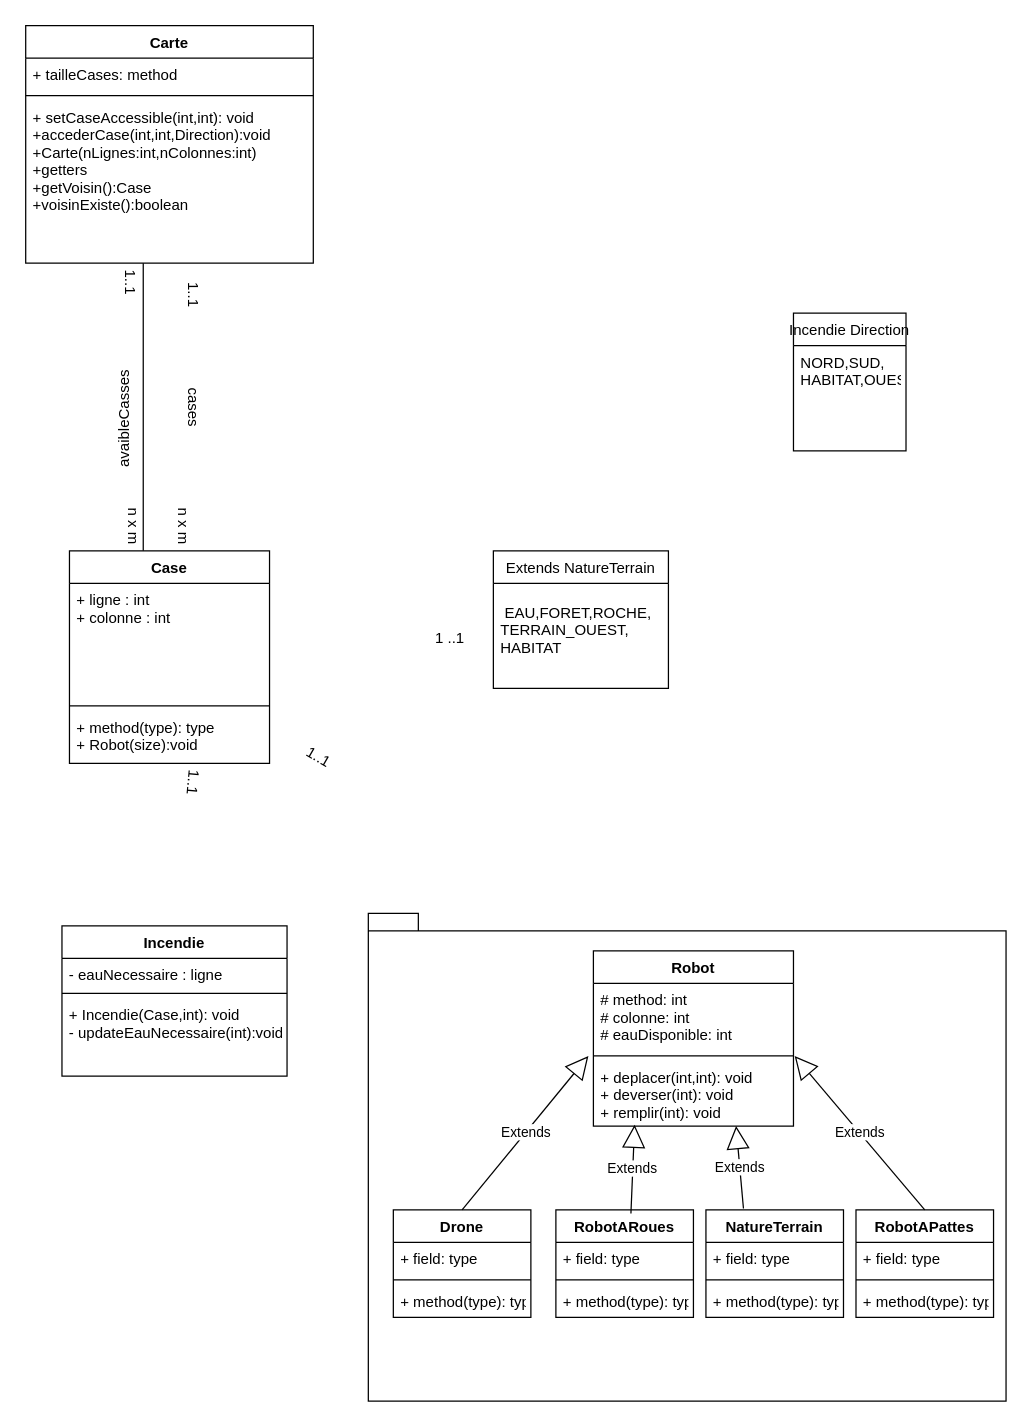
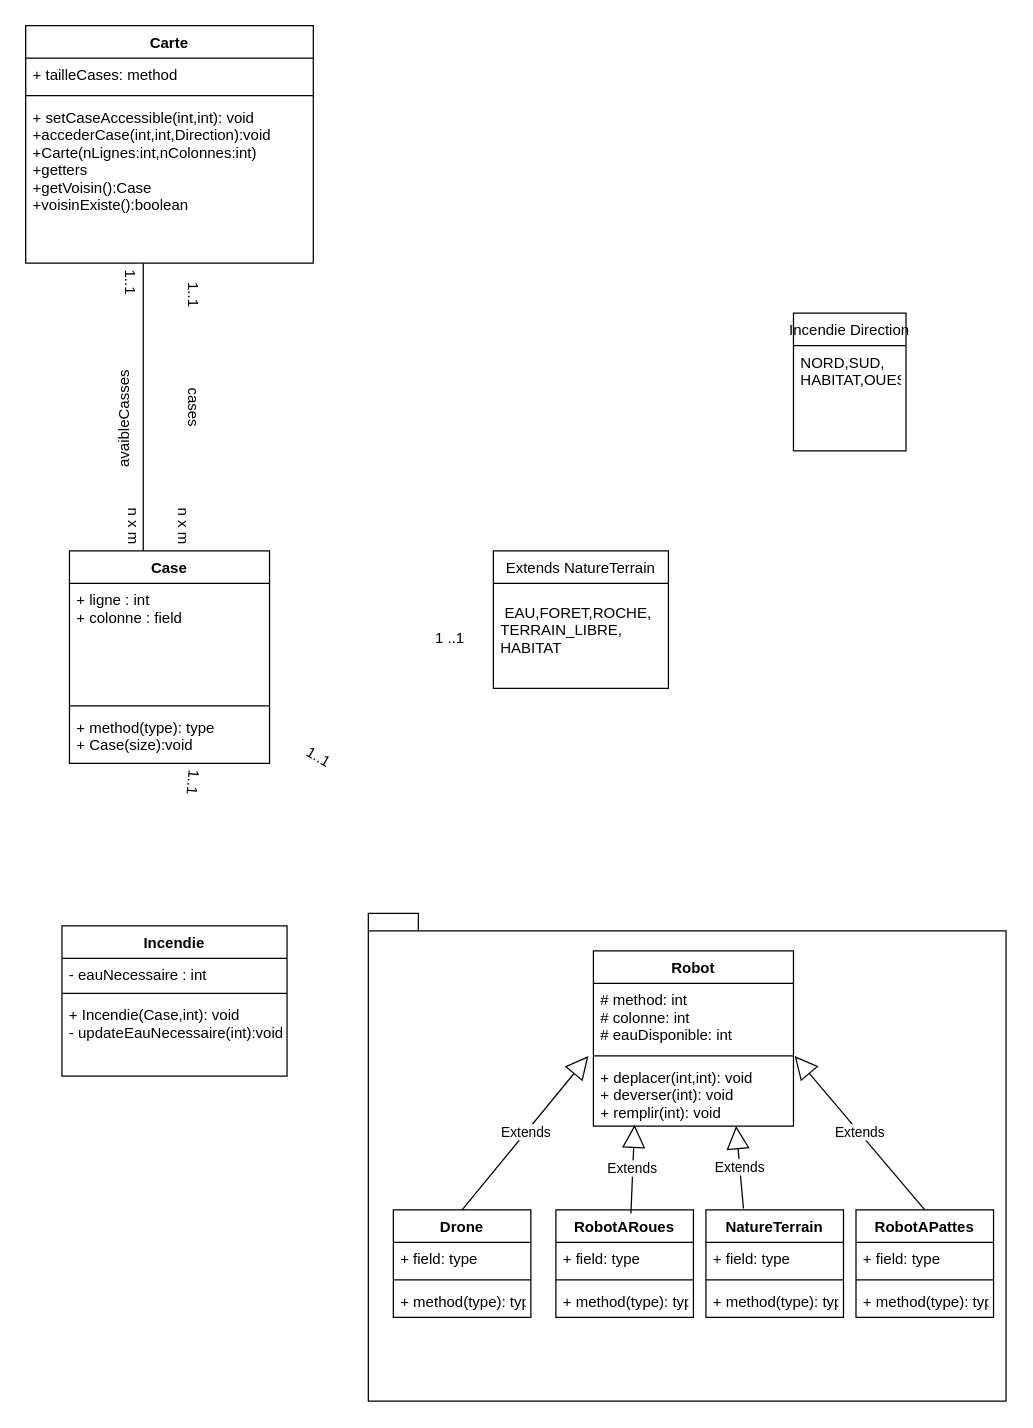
  <mxCell id="0" />
  <mxCell id="1" parent="0" />
  <mxCell id="2" value="Carte" style="swimlane;fontStyle=1;align=center;verticalAlign=top;childLayout=stackLayout;horizontal=1;startSize=26;horizontalStack=0;resizeParent=1;resizeParentMax=0;resizeLast=0;collapsible=1;marginBottom=0;" vertex="1" parent="1"><mxGeometry x="20" y="20" width="230" height="190" as="geometry" /></mxCell>
  <mxCell id="3" value="+ tailleCases: method" style="text;strokeColor=none;fillColor=none;align=left;verticalAlign=top;spacingLeft=4;spacingRight=4;overflow=hidden;rotatable=0;points=[[0,0.5],[1,0.5]];portConstraint=eastwest;" vertex="1" parent="2"><mxGeometry y="26" width="230" height="26" as="geometry" /></mxCell>
  <mxCell id="4" value="" style="line;strokeWidth=1;fillColor=none;align=left;verticalAlign=middle;spacingTop=-1;spacingLeft=3;spacingRight=3;rotatable=0;labelPosition=right;points=[];portConstraint=eastwest;strokeColor=inherit;" vertex="1" parent="2"><mxGeometry y="52" width="230" height="8" as="geometry" /></mxCell>
  <mxCell id="5" value="+ setCaseAccessible(int,int): void&#10;+accederCase(int,int,Direction):void&#10;+Carte(nLignes:int,nColonnes:int)&#10;+getters&#10;+getVoisin():Case&#10;+voisinExiste():boolean&#10;" style="text;strokeColor=none;fillColor=none;align=left;verticalAlign=top;spacingLeft=4;spacingRight=4;overflow=hidden;rotatable=0;points=[[0,0.5],[1,0.5]];portConstraint=eastwest;" vertex="1" parent="2"><mxGeometry y="60" width="230" height="130" as="geometry" /></mxCell>
  <mxCell id="6" value="Case" style="swimlane;fontStyle=1;align=center;verticalAlign=top;childLayout=stackLayout;horizontal=1;startSize=26;horizontalStack=0;resizeParent=1;resizeParentMax=0;resizeLast=0;collapsible=1;marginBottom=0;" vertex="1" parent="1"><mxGeometry x="55" y="440" width="160" height="170" as="geometry" /></mxCell>
- <mxCell id="7" value="+ ligne : int&#10;+ colonne : int&#10;" style="text;strokeColor=none;fillColor=none;align=left;verticalAlign=top;spacingLeft=4;spacingRight=4;overflow=hidden;rotatable=0;points=[[0,0.5],[1,0.5]];portConstraint=eastwest;" vertex="1" parent="6"><mxGeometry y="26" width="160" height="94" as="geometry" /></mxCell>
+ <mxCell id="7" value="+ ligne : int&#10;+ colonne : field&#10;" style="text;strokeColor=none;fillColor=none;align=left;verticalAlign=top;spacingLeft=4;spacingRight=4;overflow=hidden;rotatable=0;points=[[0,0.5],[1,0.5]];portConstraint=eastwest;" vertex="1" parent="6"><mxGeometry y="26" width="160" height="94" as="geometry" /></mxCell>
  <mxCell id="8" value="" style="line;strokeWidth=1;fillColor=none;align=left;verticalAlign=middle;spacingTop=-1;spacingLeft=3;spacingRight=3;rotatable=0;labelPosition=right;points=[];portConstraint=eastwest;strokeColor=inherit;" vertex="1" parent="6"><mxGeometry y="120" width="160" height="8" as="geometry" /></mxCell>
- <mxCell id="9" value="+ method(type): type&#10;+ Robot(size):void&#10;" style="text;strokeColor=none;fillColor=none;align=left;verticalAlign=top;spacingLeft=4;spacingRight=4;overflow=hidden;rotatable=0;points=[[0,0.5],[1,0.5]];portConstraint=eastwest;" vertex="1" parent="6"><mxGeometry y="128" width="160" height="42" as="geometry" /></mxCell>
+ <mxCell id="9" value="+ method(type): type&#10;+ Case(size):void&#10;" style="text;strokeColor=none;fillColor=none;align=left;verticalAlign=top;spacingLeft=4;spacingRight=4;overflow=hidden;rotatable=0;points=[[0,0.5],[1,0.5]];portConstraint=eastwest;" vertex="1" parent="6"><mxGeometry y="128" width="160" height="42" as="geometry" /></mxCell>
  <mxCell id="10" value="Extends NatureTerrain" style="swimlane;fontStyle=0;childLayout=stackLayout;horizontal=1;startSize=26;fillColor=none;horizontalStack=0;resizeParent=1;resizeParentMax=0;resizeLast=0;collapsible=1;marginBottom=0;" vertex="1" parent="1"><mxGeometry x="394" y="440" width="140" height="110" as="geometry" /></mxCell>
- <mxCell id="11" value=" EAU,FORET,ROCHE, &#10;TERRAIN_OUEST,&#10;HABITAT&#10;" style="text;strokeColor=none;fillColor=none;align=left;verticalAlign=top;spacingLeft=4;spacingRight=4;overflow=hidden;rotatable=0;points=[[0,0.5],[1,0.5]];portConstraint=eastwest;" vertex="1" parent="1"><mxGeometry x="394" y="476" width="140" height="84" as="geometry" /></mxCell>
+ <mxCell id="11" value=" EAU,FORET,ROCHE, &#10;TERRAIN_LIBRE,&#10;HABITAT&#10;" style="text;strokeColor=none;fillColor=none;align=left;verticalAlign=top;spacingLeft=4;spacingRight=4;overflow=hidden;rotatable=0;points=[[0,0.5],[1,0.5]];portConstraint=eastwest;" vertex="1" parent="1"><mxGeometry x="394" y="476" width="140" height="84" as="geometry" /></mxCell>
  <mxCell id="12" value="&lt;div&gt;1 ..1&lt;/div&gt;&lt;div&gt;&lt;br&gt;&lt;/div&gt;" style="text;html=1;align=center;verticalAlign=middle;resizable=0;points=[];autosize=1;strokeColor=none;fillColor=none;" vertex="1" parent="1"><mxGeometry x="334" y="497" width="50" height="40" as="geometry" /></mxCell>
  <mxCell id="13" value="Incendie" style="swimlane;fontStyle=1;align=center;verticalAlign=top;childLayout=stackLayout;horizontal=1;startSize=26;horizontalStack=0;resizeParent=1;resizeParentMax=0;resizeLast=0;collapsible=1;marginBottom=0;" vertex="1" parent="1"><mxGeometry x="49" y="740" width="180" height="120" as="geometry" /></mxCell>
- <mxCell id="14" value="- eauNecessaire : ligne&#10;&#10;" style="text;strokeColor=none;fillColor=none;align=left;verticalAlign=top;spacingLeft=4;spacingRight=4;overflow=hidden;rotatable=0;points=[[0,0.5],[1,0.5]];portConstraint=eastwest;" vertex="1" parent="13"><mxGeometry y="26" width="180" height="24" as="geometry" /></mxCell>
+ <mxCell id="14" value="- eauNecessaire : int&#10;&#10;" style="text;strokeColor=none;fillColor=none;align=left;verticalAlign=top;spacingLeft=4;spacingRight=4;overflow=hidden;rotatable=0;points=[[0,0.5],[1,0.5]];portConstraint=eastwest;" vertex="1" parent="13"><mxGeometry y="26" width="180" height="24" as="geometry" /></mxCell>
  <mxCell id="15" value="" style="line;strokeWidth=1;fillColor=none;align=left;verticalAlign=middle;spacingTop=-1;spacingLeft=3;spacingRight=3;rotatable=0;labelPosition=right;points=[];portConstraint=eastwest;strokeColor=inherit;" vertex="1" parent="13"><mxGeometry y="50" width="180" height="8" as="geometry" /></mxCell>
  <mxCell id="16" value="+ Incendie(Case,int): void&#10;- updateEauNecessaire(int):void&#10;" style="text;strokeColor=none;fillColor=none;align=left;verticalAlign=top;spacingLeft=4;spacingRight=4;overflow=hidden;rotatable=0;points=[[0,0.5],[1,0.5]];portConstraint=eastwest;" vertex="1" parent="13"><mxGeometry y="58" width="180" height="62" as="geometry" /></mxCell>
  <mxCell id="17" value="1..1" style="text;html=1;align=center;verticalAlign=middle;resizable=0;points=[];autosize=1;strokeColor=none;fillColor=none;rotation=95;" vertex="1" parent="1"><mxGeometry x="134" y="610" width="40" height="30" as="geometry" /></mxCell>
  <mxCell id="18" value="" style="group" vertex="1" connectable="0" parent="1"><mxGeometry x="294" y="730" width="510" height="390" as="geometry" /></mxCell>
  <mxCell id="19" value="" style="shape=folder;fontStyle=1;spacingTop=10;tabWidth=40;tabHeight=14;tabPosition=left;html=1;" vertex="1" parent="18"><mxGeometry width="510" height="390" as="geometry" /></mxCell>
  <mxCell id="20" value="Robot" style="swimlane;fontStyle=1;align=center;verticalAlign=top;childLayout=stackLayout;horizontal=1;startSize=26;horizontalStack=0;resizeParent=1;resizeParentMax=0;resizeLast=0;collapsible=1;marginBottom=0;" vertex="1" parent="18"><mxGeometry x="180" y="30" width="160" height="140" as="geometry" /></mxCell>
  <mxCell id="21" value="# method: int&#10;# colonne: int&#10;# eauDisponible: int&#10;" style="text;strokeColor=none;fillColor=none;align=left;verticalAlign=top;spacingLeft=4;spacingRight=4;overflow=hidden;rotatable=0;points=[[0,0.5],[1,0.5]];portConstraint=eastwest;" vertex="1" parent="20"><mxGeometry y="26" width="160" height="54" as="geometry" /></mxCell>
  <mxCell id="22" value="" style="line;strokeWidth=1;fillColor=none;align=left;verticalAlign=middle;spacingTop=-1;spacingLeft=3;spacingRight=3;rotatable=0;labelPosition=right;points=[];portConstraint=eastwest;strokeColor=inherit;" vertex="1" parent="20"><mxGeometry y="80" width="160" height="8" as="geometry" /></mxCell>
  <mxCell id="23" value="+ deplacer(int,int): void&#10;+ deverser(int): void&#10;+ remplir(int): void&#10;" style="text;strokeColor=none;fillColor=none;align=left;verticalAlign=top;spacingLeft=4;spacingRight=4;overflow=hidden;rotatable=0;points=[[0,0.5],[1,0.5]];portConstraint=eastwest;" vertex="1" parent="20"><mxGeometry y="88" width="160" height="52" as="geometry" /></mxCell>
  <mxCell id="24" value="Drone" style="swimlane;fontStyle=1;align=center;verticalAlign=top;childLayout=stackLayout;horizontal=1;startSize=26;horizontalStack=0;resizeParent=1;resizeParentMax=0;resizeLast=0;collapsible=1;marginBottom=0;" vertex="1" parent="18"><mxGeometry x="20" y="237" width="110" height="86" as="geometry" /></mxCell>
  <mxCell id="25" value="+ field: type" style="text;strokeColor=none;fillColor=none;align=left;verticalAlign=top;spacingLeft=4;spacingRight=4;overflow=hidden;rotatable=0;points=[[0,0.5],[1,0.5]];portConstraint=eastwest;" vertex="1" parent="24"><mxGeometry y="26" width="110" height="26" as="geometry" /></mxCell>
  <mxCell id="26" value="" style="line;strokeWidth=1;fillColor=none;align=left;verticalAlign=middle;spacingTop=-1;spacingLeft=3;spacingRight=3;rotatable=0;labelPosition=right;points=[];portConstraint=eastwest;strokeColor=inherit;" vertex="1" parent="24"><mxGeometry y="52" width="110" height="8" as="geometry" /></mxCell>
  <mxCell id="27" value="+ method(type): type" style="text;strokeColor=none;fillColor=none;align=left;verticalAlign=top;spacingLeft=4;spacingRight=4;overflow=hidden;rotatable=0;points=[[0,0.5],[1,0.5]];portConstraint=eastwest;" vertex="1" parent="24"><mxGeometry y="60" width="110" height="26" as="geometry" /></mxCell>
  <mxCell id="28" value="RobotARoues" style="swimlane;fontStyle=1;align=center;verticalAlign=top;childLayout=stackLayout;horizontal=1;startSize=26;horizontalStack=0;resizeParent=1;resizeParentMax=0;resizeLast=0;collapsible=1;marginBottom=0;" vertex="1" parent="18"><mxGeometry x="150" y="237" width="110" height="86" as="geometry" /></mxCell>
  <mxCell id="29" value="+ field: type" style="text;strokeColor=none;fillColor=none;align=left;verticalAlign=top;spacingLeft=4;spacingRight=4;overflow=hidden;rotatable=0;points=[[0,0.5],[1,0.5]];portConstraint=eastwest;" vertex="1" parent="28"><mxGeometry y="26" width="110" height="26" as="geometry" /></mxCell>
  <mxCell id="30" value="" style="line;strokeWidth=1;fillColor=none;align=left;verticalAlign=middle;spacingTop=-1;spacingLeft=3;spacingRight=3;rotatable=0;labelPosition=right;points=[];portConstraint=eastwest;strokeColor=inherit;" vertex="1" parent="28"><mxGeometry y="52" width="110" height="8" as="geometry" /></mxCell>
  <mxCell id="31" value="+ method(type): type" style="text;strokeColor=none;fillColor=none;align=left;verticalAlign=top;spacingLeft=4;spacingRight=4;overflow=hidden;rotatable=0;points=[[0,0.5],[1,0.5]];portConstraint=eastwest;" vertex="1" parent="28"><mxGeometry y="60" width="110" height="26" as="geometry" /></mxCell>
  <mxCell id="32" value="NatureTerrain" style="swimlane;fontStyle=1;align=center;verticalAlign=top;childLayout=stackLayout;horizontal=1;startSize=26;horizontalStack=0;resizeParent=1;resizeParentMax=0;resizeLast=0;collapsible=1;marginBottom=0;" vertex="1" parent="18"><mxGeometry x="270" y="237" width="110" height="86" as="geometry" /></mxCell>
  <mxCell id="33" value="+ field: type" style="text;strokeColor=none;fillColor=none;align=left;verticalAlign=top;spacingLeft=4;spacingRight=4;overflow=hidden;rotatable=0;points=[[0,0.5],[1,0.5]];portConstraint=eastwest;" vertex="1" parent="32"><mxGeometry y="26" width="110" height="26" as="geometry" /></mxCell>
  <mxCell id="34" value="" style="line;strokeWidth=1;fillColor=none;align=left;verticalAlign=middle;spacingTop=-1;spacingLeft=3;spacingRight=3;rotatable=0;labelPosition=right;points=[];portConstraint=eastwest;strokeColor=inherit;" vertex="1" parent="32"><mxGeometry y="52" width="110" height="8" as="geometry" /></mxCell>
  <mxCell id="35" value="+ method(type): type" style="text;strokeColor=none;fillColor=none;align=left;verticalAlign=top;spacingLeft=4;spacingRight=4;overflow=hidden;rotatable=0;points=[[0,0.5],[1,0.5]];portConstraint=eastwest;" vertex="1" parent="32"><mxGeometry y="60" width="110" height="26" as="geometry" /></mxCell>
  <mxCell id="36" value="RobotAPattes" style="swimlane;fontStyle=1;align=center;verticalAlign=top;childLayout=stackLayout;horizontal=1;startSize=26;horizontalStack=0;resizeParent=1;resizeParentMax=0;resizeLast=0;collapsible=1;marginBottom=0;" vertex="1" parent="18"><mxGeometry x="390" y="237" width="110" height="86" as="geometry" /></mxCell>
  <mxCell id="37" value="+ field: type" style="text;strokeColor=none;fillColor=none;align=left;verticalAlign=top;spacingLeft=4;spacingRight=4;overflow=hidden;rotatable=0;points=[[0,0.5],[1,0.5]];portConstraint=eastwest;" vertex="1" parent="36"><mxGeometry y="26" width="110" height="26" as="geometry" /></mxCell>
  <mxCell id="38" value="" style="line;strokeWidth=1;fillColor=none;align=left;verticalAlign=middle;spacingTop=-1;spacingLeft=3;spacingRight=3;rotatable=0;labelPosition=right;points=[];portConstraint=eastwest;strokeColor=inherit;" vertex="1" parent="36"><mxGeometry y="52" width="110" height="8" as="geometry" /></mxCell>
  <mxCell id="39" value="+ method(type): type" style="text;strokeColor=none;fillColor=none;align=left;verticalAlign=top;spacingLeft=4;spacingRight=4;overflow=hidden;rotatable=0;points=[[0,0.5],[1,0.5]];portConstraint=eastwest;" vertex="1" parent="36"><mxGeometry y="60" width="110" height="26" as="geometry" /></mxCell>
  <mxCell id="40" value="Extends" style="endArrow=block;endSize=16;endFill=0;html=1;rounded=0;entryX=-0.025;entryY=-0.077;entryDx=0;entryDy=0;entryPerimeter=0;exitX=0.5;exitY=0;exitDx=0;exitDy=0;" edge="1" parent="18" source="24" target="23"><mxGeometry width="160" relative="1" as="geometry"><mxPoint x="40" y="214.5" as="sourcePoint" /><mxPoint x="200" y="214.5" as="targetPoint" /></mxGeometry></mxCell>
  <mxCell id="41" value="Extends" style="endArrow=block;endSize=16;endFill=0;html=1;rounded=0;entryX=0.206;entryY=0.981;entryDx=0;entryDy=0;entryPerimeter=0;" edge="1" parent="18" target="23"><mxGeometry width="160" relative="1" as="geometry"><mxPoint x="210" y="240" as="sourcePoint" /><mxPoint x="251" y="189.998" as="targetPoint" /></mxGeometry></mxCell>
  <mxCell id="42" value="Extends" style="endArrow=block;endSize=16;endFill=0;html=1;rounded=0;entryX=0.713;entryY=1;entryDx=0;entryDy=0;entryPerimeter=0;" edge="1" parent="18" target="23"><mxGeometry width="160" relative="1" as="geometry"><mxPoint x="300" y="236" as="sourcePoint" /><mxPoint x="301.04" y="176.004" as="targetPoint" /></mxGeometry></mxCell>
  <mxCell id="43" value="Extends" style="endArrow=block;endSize=16;endFill=0;html=1;rounded=0;exitX=0.5;exitY=0;exitDx=0;exitDy=0;entryX=1.006;entryY=-0.077;entryDx=0;entryDy=0;entryPerimeter=0;" edge="1" parent="18" source="36" target="23"><mxGeometry width="160" relative="1" as="geometry"><mxPoint x="360" y="209" as="sourcePoint" /><mxPoint x="350" y="150" as="targetPoint" /></mxGeometry></mxCell>
  <mxCell id="44" value="1..1" style="text;html=1;align=center;verticalAlign=middle;resizable=0;points=[];autosize=1;strokeColor=none;fillColor=none;rotation=30;" vertex="1" parent="1"><mxGeometry x="234" y="590" width="40" height="30" as="geometry" /></mxCell>
  <mxCell id="45" value="cases" style="text;html=1;align=center;verticalAlign=middle;resizable=0;points=[];autosize=1;strokeColor=none;fillColor=none;rotation=90;" vertex="1" parent="1"><mxGeometry x="129" y="310" width="50" height="30" as="geometry" /></mxCell>
  <mxCell id="46" value="1..1" style="text;html=1;align=center;verticalAlign=middle;resizable=0;points=[];autosize=1;strokeColor=none;fillColor=none;rotation=90;" vertex="1" parent="1"><mxGeometry x="134" y="220" width="40" height="30" as="geometry" /></mxCell>
  <mxCell id="47" value="&lt;div&gt;n x m&lt;/div&gt;&lt;div&gt;&lt;br&gt;&lt;/div&gt;" style="text;html=1;align=center;verticalAlign=middle;resizable=0;points=[];autosize=1;strokeColor=none;fillColor=none;rotation=90;" vertex="1" parent="1"><mxGeometry x="114" y="400" width="50" height="40" as="geometry" /></mxCell>
  <mxCell id="48" value="avaibleCasses" style="text;html=1;align=center;verticalAlign=middle;resizable=0;points=[];autosize=1;strokeColor=none;fillColor=none;rotation=-90;" vertex="1" parent="1"><mxGeometry x="49" y="320" width="100" height="30" as="geometry" /></mxCell>
  <mxCell id="49" value="" style="endArrow=none;html=1;edgeStyle=orthogonalEdgeStyle;rounded=0;entryX=0.5;entryY=0;entryDx=0;entryDy=0;" edge="1" parent="1"><mxGeometry relative="1" as="geometry"><mxPoint x="114" y="210" as="sourcePoint" /><mxPoint x="114" y="440" as="targetPoint" /></mxGeometry></mxCell>
  <mxCell id="50" value="Incendie Direction" style="swimlane;fontStyle=0;childLayout=stackLayout;horizontal=1;startSize=26;fillColor=none;horizontalStack=0;resizeParent=1;resizeParentMax=0;resizeLast=0;collapsible=1;marginBottom=0;" vertex="1" parent="1"><mxGeometry x="634" y="250" width="90" height="110" as="geometry" /></mxCell>
  <mxCell id="51" value="NORD,SUD,&#10;HABITAT,OUEST" style="text;strokeColor=none;fillColor=none;align=left;verticalAlign=top;spacingLeft=4;spacingRight=4;overflow=hidden;rotatable=0;points=[[0,0.5],[1,0.5]];portConstraint=eastwest;" vertex="1" parent="50"><mxGeometry y="26" width="90" height="84" as="geometry" /></mxCell>
  <mxCell id="52" value="1..1" style="text;html=1;align=center;verticalAlign=middle;resizable=0;points=[];autosize=1;strokeColor=none;fillColor=none;rotation=90;" vertex="1" parent="1"><mxGeometry x="84" y="210" width="40" height="30" as="geometry" /></mxCell>
  <mxCell id="53" value="&lt;div&gt;n x m&lt;/div&gt;&lt;div&gt;&lt;br&gt;&lt;/div&gt;" style="text;html=1;align=center;verticalAlign=middle;resizable=0;points=[];autosize=1;strokeColor=none;fillColor=none;rotation=90;" vertex="1" parent="1"><mxGeometry x="74" y="400" width="50" height="40" as="geometry" /></mxCell>
